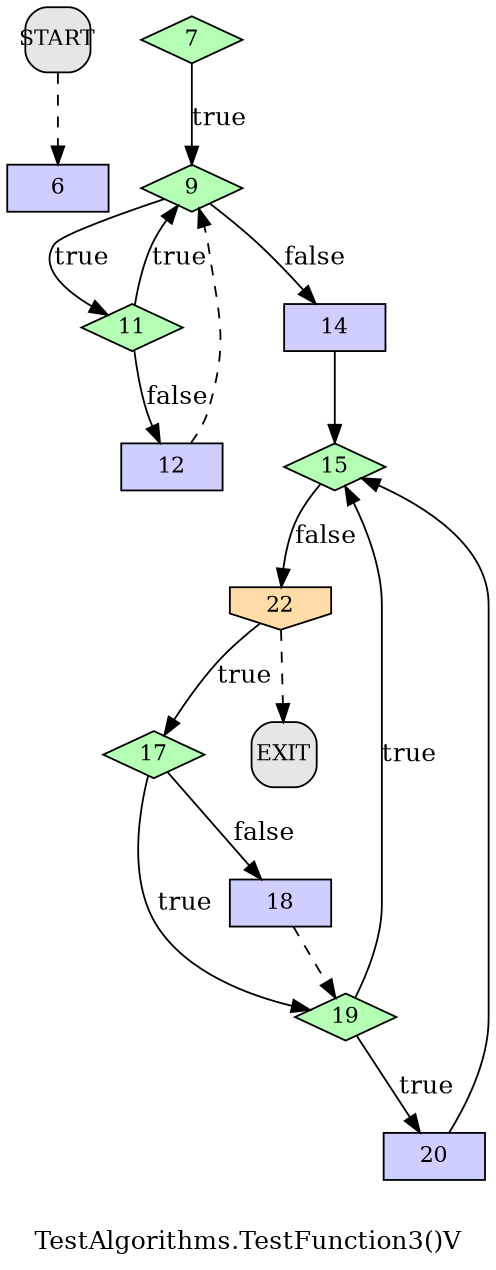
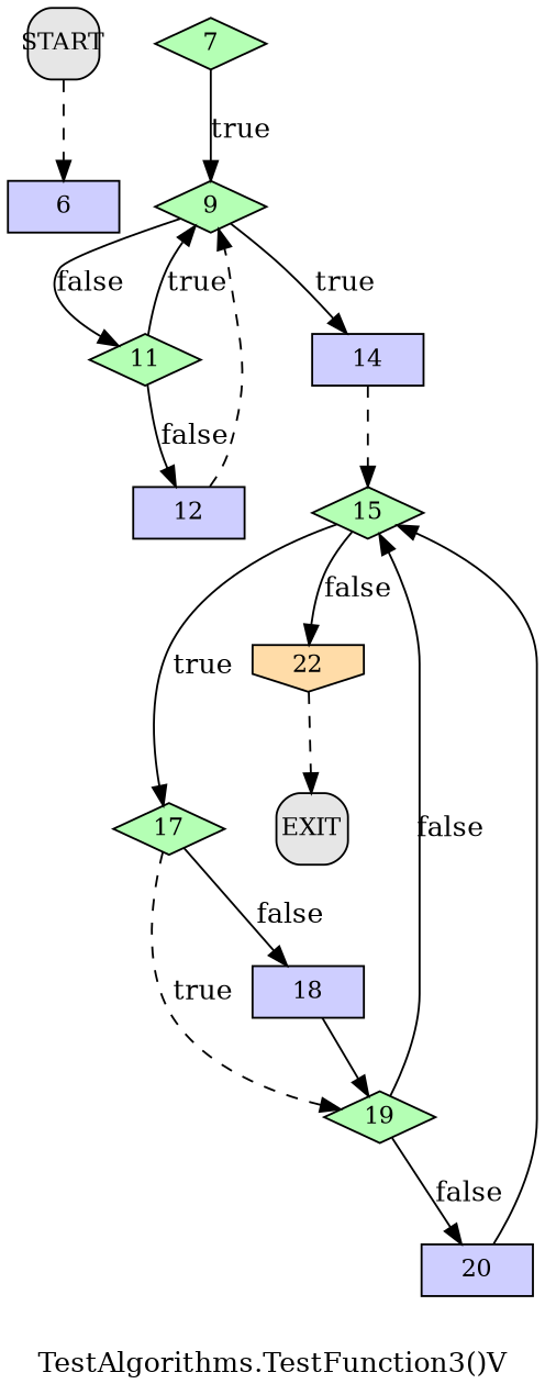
  digraph {
    label="TestAlgorithms.TestFunction3()V"
    node [fillcolor="#B4FFB4" fixedsize=true fontsize=12 shape=box style=filled]
    edge [style=solid]
    n1 [fillcolor="#CECEFF" height=0.36 label=6 width=0.78]
    n2 [height=0.36 label=7 shape=diamond width=0.78]
    n3 [height=0.36 label=9 shape=diamond width=0.78]
    n4 [height=0.36 label=11 shape=diamond width=0.78]
    n5 [fillcolor="#CECEFF" height=0.36 label=14 width=0.78]
    n6 [fillcolor="#CECEFF" height=0.36 label=12 width=0.78]
    n7 [height=0.36 label=15 shape=diamond width=0.78]
    n8 [height=0.36 label=17 shape=diamond width=0.78]
    n9 [fillcolor="#FFDCA8" height=0.36 label=22 shape=invhouse width=0.78]
    n10 [fillcolor="#CECEFF" height=0.36 label=18 width=0.78]
    n11 [height=0.36 label=19 shape=diamond width=0.78]
    n12 [fillcolor="#E6E6E6" height=0.5 label=EXIT style="filled, rounded" width=0.5]
    n13 [fillcolor="#CECEFF" height=0.36 label=20 width=0.78]
    n14 [fillcolor="#E6E6E6" height=0.5 label=START style="filled, rounded" width=0.5]
    n2 -> n3 [label=true]
-   n3 -> n4 [label=true]
-   n3 -> n5 [label=false]
+   n3 -> n4 [label=false]
+   n3 -> n5 [label=true]
    n4 -> n3 [label=true]
    n4 -> n6 [label=false]
-   n5 -> n7
+   n5 -> n7 [style=dashed]
    n6 -> n3 [style=dashed]
-   n9 -> n8 [label=true]
+   n7 -> n8 [label=true]
    n7 -> n9 [label=false]
    n8 -> n10 [label=false]
-   n8 -> n11 [label=true]
+   n8 -> n11 [label=true style=dashed]
    n9 -> n12 [style=dashed]
-   n10 -> n11 [style=dashed]
-   n11 -> n7 [label=true]
-   n11 -> n13 [label=true]
+   n10 -> n11
+   n11 -> n7 [label=false]
+   n11 -> n13 [label=false]
    n13 -> n7
    n14 -> n1 [style=dashed]
  }
